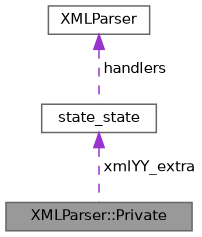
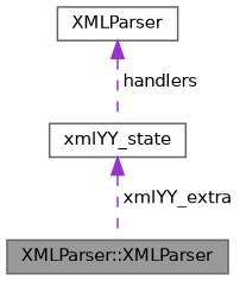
  digraph {
    node [color=gray40 fillcolor=white fontname=Helvetica fontsize=10 shape=box style=filled]
    edge [color=darkorchid3 dir=back fontname=Helvetica fontsize=10 labelfontname=Helvetica labelfontsize=10 style=dashed]
-   n1 [fillcolor=grey60 fontcolor=black height=0.2 label="XMLParser::Private" width=0.4]
-   n2 [height=0.2 label=state_state width=0.4]
+   n1 [fillcolor=grey60 fontcolor=black height=0.2 label="XMLParser::XMLParser" width=0.4]
+   n2 [height=0.2 label=xmlYY_state width=0.4]
    n3 [height=0.2 label=XMLParser width=0.4]
    n2 -> n1 [label=" xmlYY_extra"]
    n3 -> n2 [label=" handlers"]
  }
